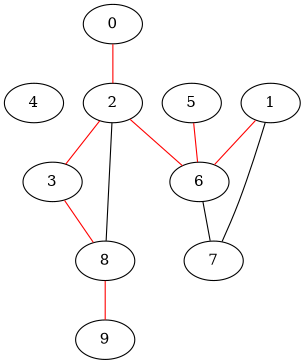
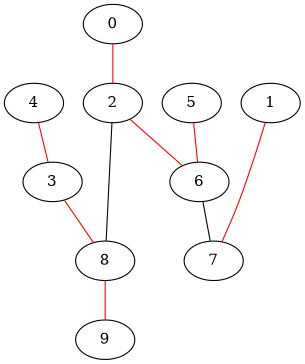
  graph {
    edge [color=red]
    0
    2
    5
    6
    7
    1
    8
    9
    3
    4
    0 -- 2
    2 -- 6
    2 -- 8 [color=""]
-   2 -- 3
+   4 -- 3
    5 -- 6
    6 -- 7 [color=""]
-   1 -- 6
-   1 -- 7 [color=black]
+   1 -- 7
    8 -- 9
    3 -- 8
  }
